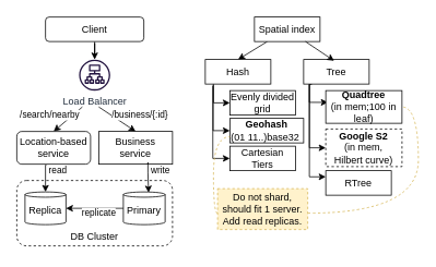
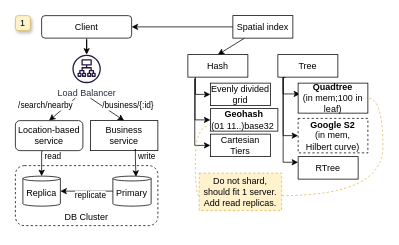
  <mxCell id="0" />
  <mxCell id="1" parent="0" />
  <mxCell id="2" value="" style="rounded=1;whiteSpace=wrap;html=1;dashed=1;" parent="1" vertex="1"><mxGeometry y="220" width="190" height="80" as="geometry" x="20" /></mxCell>
+ <mxCell id="3" value="1" style="text;html=1;strokeColor=#d6b656;fillColor=#fff2cc;align=center;verticalAlign=middle;whiteSpace=wrap;rounded=1;glass=0;shadow=1;arcSize=19;" parent="1" vertex="1"><mxGeometry width="20" height="20" as="geometry" x="20" y="20" /></mxCell>
  <mxCell id="4" value="" style="edgeStyle=orthogonalEdgeStyle;rounded=0;orthogonalLoop=1;jettySize=auto;html=1;" parent="1" source="5" target="8" edge="1"><mxGeometry relative="1" as="geometry" /></mxCell>
  <mxCell id="5" value="Client" style="rounded=1;whiteSpace=wrap;html=1;" parent="1" vertex="1"><mxGeometry x="55" width="120" height="30" as="geometry" y="20" /></mxCell>
  <mxCell id="6" value="/search/nearby" style="rounded=0;orthogonalLoop=1;jettySize=auto;html=1;entryX=0.5;entryY=0;entryDx=0;entryDy=0;" parent="1" target="11" edge="1"><mxGeometry x="0.6" y="-18" relative="1" as="geometry"><mxPoint x="100" y="130" as="sourcePoint" /><mxPoint as="offset" /></mxGeometry></mxCell>
  <mxCell id="7" value="/business/{:id}" style="rounded=0;orthogonalLoop=1;jettySize=auto;html=1;entryX=0.5;entryY=0;entryDx=0;entryDy=0;" parent="1" target="12" edge="1"><mxGeometry x="0.744" y="19" relative="1" as="geometry"><mxPoint x="120" y="130" as="sourcePoint" /><mxPoint as="offset" /></mxGeometry></mxCell>
  <mxCell id="8" value="Load Balancer" style="sketch=0;outlineConnect=0;fontColor=#232F3E;gradientColor=none;fillColor=#231440;strokeColor=none;dashed=0;verticalLabelPosition=bottom;verticalAlign=top;align=center;html=1;fontSize=12;fontStyle=0;aspect=fixed;pointerEvents=1;shape=mxgraph.aws4.application_load_balancer;" parent="1" vertex="1"><mxGeometry x="96" y="72" width="38" height="38" as="geometry" /></mxCell>
  <mxCell id="9" value="Replica" style="shape=cylinder3;whiteSpace=wrap;html=1;boundedLbl=1;backgroundOutline=1;size=3.222;" parent="1" vertex="1"><mxGeometry x="30" y="234" width="50" height="40" as="geometry" /></mxCell>
  <mxCell id="10" value="Primary" style="shape=cylinder3;whiteSpace=wrap;html=1;boundedLbl=1;backgroundOutline=1;size=3.222;" parent="1" vertex="1"><mxGeometry x="150" y="234" width="51" height="40" as="geometry" /></mxCell>
  <mxCell id="11" value="Location-based service" style="whiteSpace=wrap;html=1;rounded=1;" parent="1" vertex="1"><mxGeometry y="160" width="90" height="40" as="geometry" x="20" /></mxCell>
  <mxCell id="12" value="Business service" style="rounded=0;whiteSpace=wrap;html=1;" parent="1" vertex="1"><mxGeometry x="120" y="160" width="90" height="40" as="geometry" /></mxCell>
  <mxCell id="13" value="DB Cluster" style="text;html=1;strokeColor=none;fillColor=none;align=center;verticalAlign=middle;whiteSpace=wrap;rounded=0;" parent="1" vertex="1"><mxGeometry x="50" y="274" width="130" height="30" as="geometry" /></mxCell>
  <mxCell id="14" value="read" style="edgeStyle=orthogonalEdgeStyle;rounded=0;orthogonalLoop=1;jettySize=auto;html=1;entryX=0.5;entryY=0;entryDx=0;entryDy=0;entryPerimeter=0;exitX=0.4;exitY=1.03;exitDx=0;exitDy=0;exitPerimeter=0;" parent="1" source="11" target="9" edge="1"><mxGeometry x="-0.556" y="15" relative="1" as="geometry"><mxPoint as="offset" /></mxGeometry></mxCell>
  <mxCell id="15" value="write" style="edgeStyle=orthogonalEdgeStyle;rounded=0;orthogonalLoop=1;jettySize=auto;html=1;entryX=0.604;entryY=0.02;entryDx=0;entryDy=0;entryPerimeter=0;" parent="1" target="10" edge="1"><mxGeometry x="-0.429" y="15" relative="1" as="geometry"><mxPoint x="180" y="200" as="sourcePoint" /><Array as="points"><mxPoint x="180" y="198" /><mxPoint x="180" y="210" /><mxPoint x="181" y="210" /></Array><mxPoint as="offset" /></mxGeometry></mxCell>
  <mxCell id="16" value="replicate" style="edgeStyle=orthogonalEdgeStyle;rounded=0;orthogonalLoop=1;jettySize=auto;html=1;entryX=1;entryY=0.5;entryDx=0;entryDy=0;entryPerimeter=0;" parent="1" source="10" target="9" edge="1"><mxGeometry x="-0.143" y="6" relative="1" as="geometry"><mxPoint as="offset" /></mxGeometry></mxCell>
  <mxCell id="17" style="rounded=0;orthogonalLoop=1;jettySize=auto;html=1;entryX=0.5;entryY=0;entryDx=0;entryDy=0;" parent="1" source="18" target="22" edge="1"><mxGeometry relative="1" as="geometry" /></mxCell>
  <mxCell id="18" value="Spatial index" style="rounded=0;whiteSpace=wrap;html=1;" parent="1" vertex="1"><mxGeometry x="310" width="80" height="30" as="geometry" y="20" /></mxCell>
  <mxCell id="19" style="edgeStyle=orthogonalEdgeStyle;rounded=0;orthogonalLoop=1;jettySize=auto;html=1;entryX=0;entryY=0.5;entryDx=0;entryDy=0;" parent="1" source="22" target="27" edge="1"><mxGeometry relative="1" as="geometry"><Array as="points"><mxPoint x="260" y="125" /></Array></mxGeometry></mxCell>
  <mxCell id="20" style="edgeStyle=orthogonalEdgeStyle;rounded=0;orthogonalLoop=1;jettySize=auto;html=1;entryX=0;entryY=0.5;entryDx=0;entryDy=0;exitX=0.12;exitY=1.027;exitDx=0;exitDy=0;exitPerimeter=0;" parent="1" source="22" target="28" edge="1"><mxGeometry relative="1" as="geometry" /></mxCell>
  <mxCell id="21" style="edgeStyle=orthogonalEdgeStyle;rounded=0;orthogonalLoop=1;jettySize=auto;html=1;entryX=0;entryY=0.5;entryDx=0;entryDy=0;exitX=0.115;exitY=1.08;exitDx=0;exitDy=0;exitPerimeter=0;" parent="1" source="22" target="29" edge="1"><mxGeometry relative="1" as="geometry" /></mxCell>
  <mxCell id="22" value="Hash" style="rounded=0;whiteSpace=wrap;html=1;" parent="1" vertex="1"><mxGeometry x="250" y="72" width="80" height="30" as="geometry" /></mxCell>
  <mxCell id="23" style="edgeStyle=orthogonalEdgeStyle;rounded=0;orthogonalLoop=1;jettySize=auto;html=1;entryX=0;entryY=0.5;entryDx=0;entryDy=0;" parent="1" edge="1"><mxGeometry relative="1" as="geometry"><mxPoint x="380" y="102.5" as="sourcePoint" /><mxPoint x="397" y="215.5" as="targetPoint" /><Array as="points"><mxPoint x="377" y="103" /><mxPoint x="377" y="216" /></Array></mxGeometry></mxCell>
  <mxCell id="24" style="edgeStyle=orthogonalEdgeStyle;rounded=0;orthogonalLoop=1;jettySize=auto;html=1;entryX=0;entryY=0.5;entryDx=0;entryDy=0;" parent="1" source="25" target="32" edge="1"><mxGeometry relative="1" as="geometry"><Array as="points"><mxPoint x="377" y="180" /></Array></mxGeometry></mxCell>
  <mxCell id="25" value="Tree" style="rounded=0;whiteSpace=wrap;html=1;" parent="1" vertex="1"><mxGeometry x="370" y="72" width="80" height="30" as="geometry" /></mxCell>
- <mxCell id="26" style="rounded=0;orthogonalLoop=1;jettySize=auto;html=1;entryX=0.465;entryY=0.053;entryDx=0;entryDy=0;entryPerimeter=0;" parent="1" source="18" target="25" edge="1"><mxGeometry relative="1" as="geometry" /></mxCell>
+ <mxCell id="26" style="rounded=0;orthogonalLoop=1;jettySize=auto;html=1;" parent="1" source="18" target="5" edge="1"><mxGeometry relative="1" as="geometry" /></mxCell>
  <mxCell id="27" value="Evenly divided grid" style="rounded=0;whiteSpace=wrap;html=1;" parent="1" vertex="1"><mxGeometry x="280" y="110" width="80" height="30" as="geometry" /></mxCell>
  <mxCell id="28" value="&lt;b&gt;Geohash&lt;br&gt;&lt;/b&gt;(01 11..)base32&amp;nbsp;" style="rounded=0;whiteSpace=wrap;html=1;" parent="1" vertex="1"><mxGeometry x="280" y="144" width="90" height="30" as="geometry" /></mxCell>
  <mxCell id="29" value="Cartesian Tiers" style="rounded=0;whiteSpace=wrap;html=1;" parent="1" vertex="1"><mxGeometry x="280" y="178" width="80" height="30" as="geometry" /></mxCell>
  <mxCell id="30" style="edgeStyle=orthogonalEdgeStyle;rounded=0;orthogonalLoop=1;jettySize=auto;html=1;entryX=0.028;entryY=0.361;entryDx=0;entryDy=0;entryPerimeter=0;" parent="1" target="31" edge="1"><mxGeometry relative="1" as="geometry"><mxPoint x="377" y="102" as="sourcePoint" /><Array as="points"><mxPoint x="377" y="124" /></Array></mxGeometry></mxCell>
  <mxCell id="31" value="&lt;b&gt;Quadtree&lt;/b&gt;&lt;br&gt;(in mem;100 in leaf)" style="rounded=0;whiteSpace=wrap;html=1;" parent="1" vertex="1"><mxGeometry x="397" y="110" width="93" height="40" as="geometry" /></mxCell>
  <mxCell id="32" value="&lt;b&gt;Google S2&lt;/b&gt;&lt;br&gt;(in mem,&lt;br&gt;Hilbert curve)" style="rounded=0;whiteSpace=wrap;html=1;dashed=1;" parent="1" vertex="1"><mxGeometry x="397" y="157" width="93" height="46" as="geometry" /></mxCell>
  <mxCell id="33" value="RTree" style="rounded=0;whiteSpace=wrap;html=1;" parent="1" vertex="1"><mxGeometry x="397" y="208" width="80" height="30" as="geometry" /></mxCell>
  <mxCell id="34" style="edgeStyle=orthogonalEdgeStyle;rounded=0;orthogonalLoop=1;jettySize=auto;html=1;entryX=0;entryY=0.75;entryDx=0;entryDy=0;endArrow=none;endFill=0;dashed=1;curved=1;fillColor=#fff2cc;strokeColor=#d6b656;" edge="1" parent="1" source="36" target="28"><mxGeometry relative="1" as="geometry"><Array as="points"><mxPoint x="260" y="260" /><mxPoint x="260" y="167" /></Array></mxGeometry></mxCell>
  <mxCell id="35" style="edgeStyle=orthogonalEdgeStyle;rounded=0;orthogonalLoop=1;jettySize=auto;html=1;fillColor=#fff2cc;strokeColor=#d6b656;curved=1;endArrow=none;endFill=0;dashed=1;" edge="1" parent="1" source="36" target="31"><mxGeometry relative="1" as="geometry"><Array as="points"><mxPoint x="510" y="260" /><mxPoint x="510" y="130" /></Array></mxGeometry></mxCell>
  <mxCell id="36" value="Do not shard, should fit 1 server. Add read replicas." style="rounded=0;whiteSpace=wrap;html=1;dashed=1;fillColor=#fff2cc;strokeColor=#d6b656;" vertex="1" parent="1"><mxGeometry x="265" y="230" width="110" height="50" as="geometry" /></mxCell>
